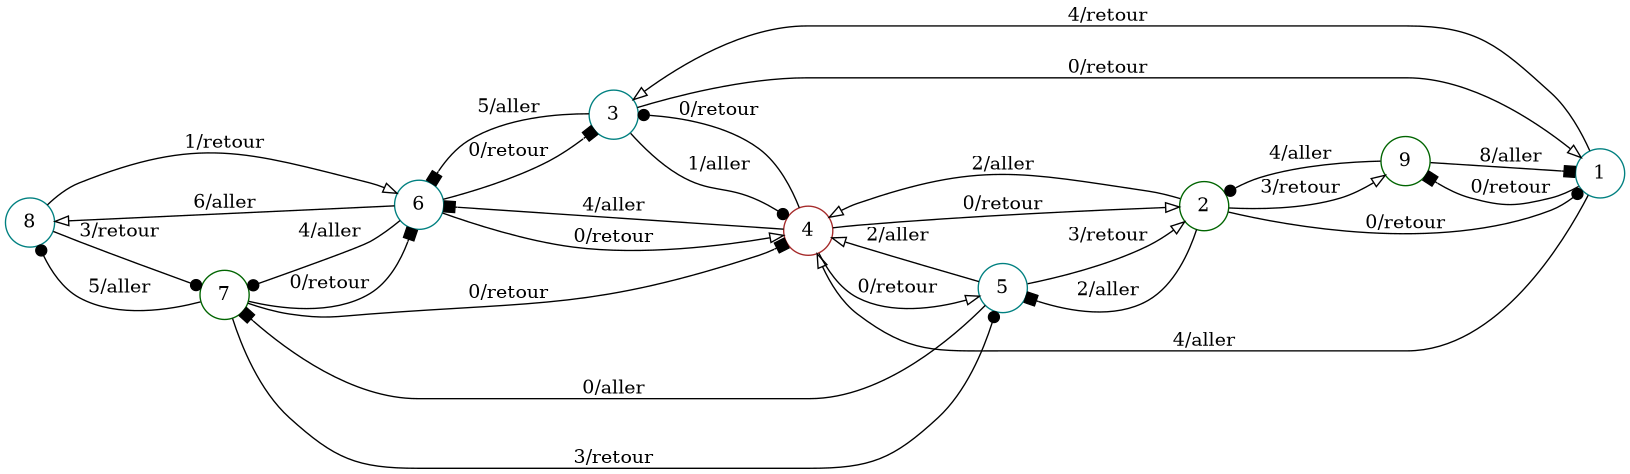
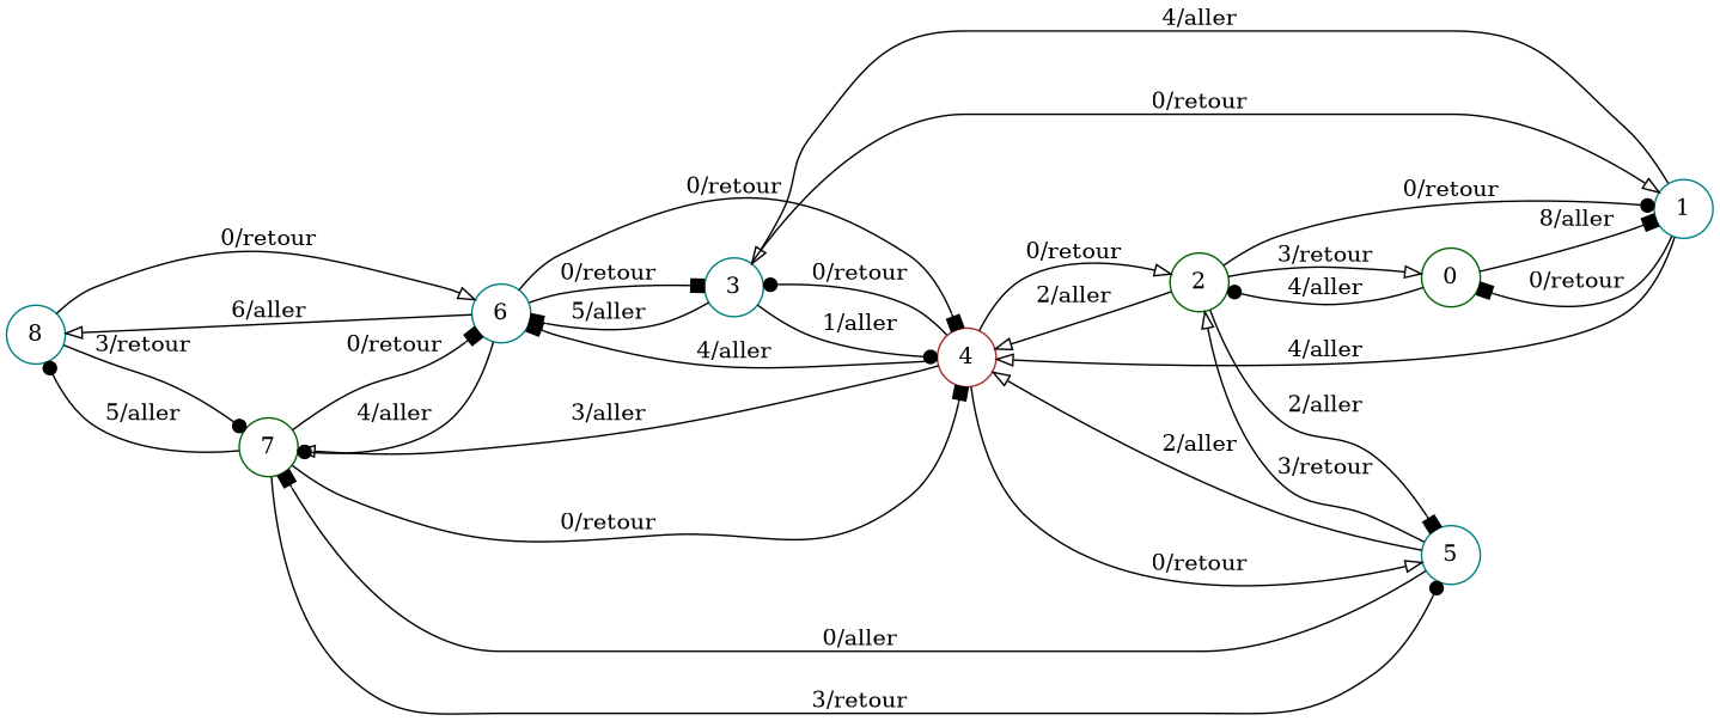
  digraph {
    rankdir=LR
    node [color=teal shape=circle]
    edge [arrowhead=onormal]
    8
    7 [color=darkgreen]
    4 [color=brown]
    5
    6
    3
    2 [color=darkgreen]
    1
-   0 [color=darkgreen label=9]
+   0 [color=darkgreen]
    8 -> 7 [arrowhead=dot label="3/retour"]
-   8 -> 6 [label="1/retour"]
+   8 -> 6 [label="0/retour"]
    7 -> 8 [arrowhead=dot label="5/aller"]
    7 -> 4 [arrowhead=box label="0/retour"]
    7 -> 5 [arrowhead=dot label="3/retour"]
    7 -> 6 [arrowhead=box label="0/retour"]
+   4 -> 7 [label="3/aller"]
    4 -> 5 [label="0/retour"]
    4 -> 6 [arrowhead=box label="4/aller"]
    4 -> 3 [arrowhead=dot label="0/retour"]
    4 -> 2 [label="0/retour"]
    5 -> 7 [arrowhead=box label="0/aller"]
    5 -> 4 [label="2/aller"]
    5 -> 2 [label="3/retour"]
    6 -> 8 [label="6/aller"]
    6 -> 7 [arrowhead=dot label="4/aller"]
-   6 -> 4 [label="0/retour"]
+   6 -> 4 [arrowhead=box label="0/retour"]
    6 -> 3 [arrowhead=box label="0/retour"]
    3 -> 4 [arrowhead=dot label="1/aller"]
    3 -> 6 [arrowhead=box label="5/aller"]
    3 -> 1 [label="0/retour"]
    2 -> 4 [label="2/aller"]
    2 -> 5 [arrowhead=box label="2/aller"]
    2 -> 1 [arrowhead=dot label="0/retour"]
    2 -> 0 [label="3/retour"]
    1 -> 4 [label="4/aller"]
-   1 -> 3 [label="4/retour"]
+   1 -> 3 [label="4/aller"]
    1 -> 0 [arrowhead=box label="0/retour"]
    0 -> 2 [arrowhead=dot label="4/aller"]
    0 -> 1 [arrowhead=box label="8/aller"]
  }
